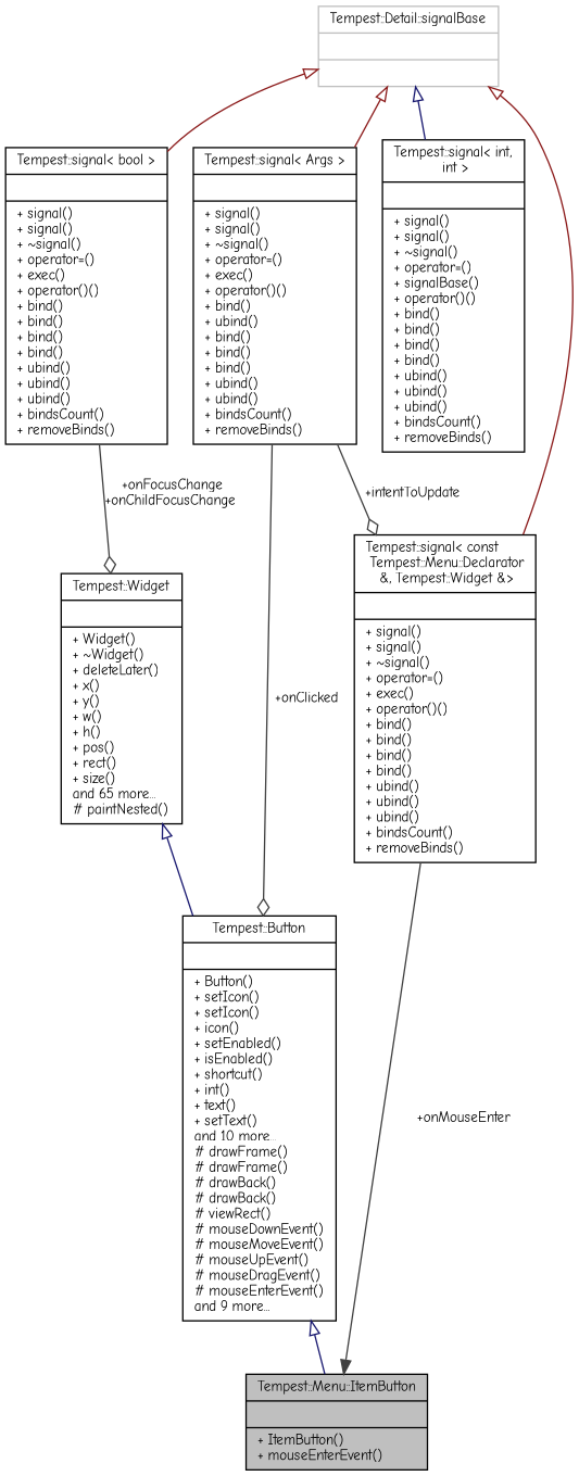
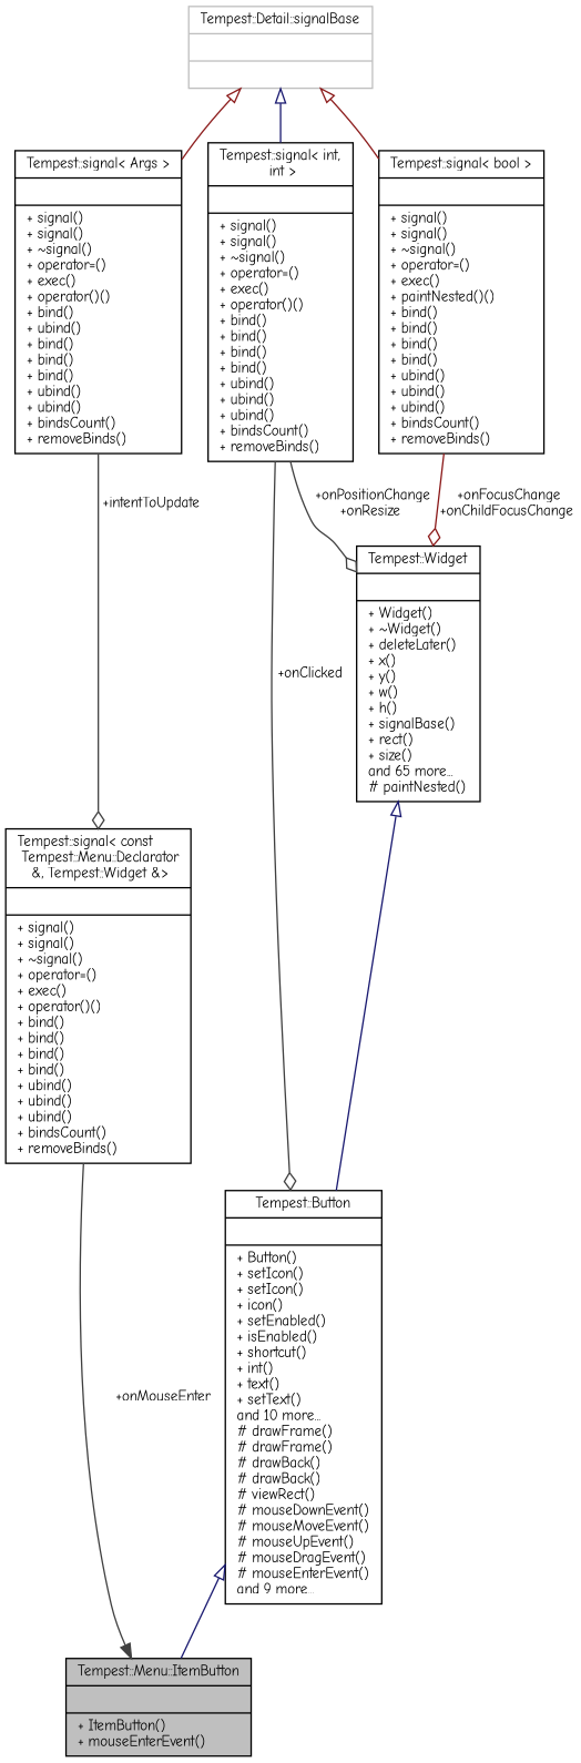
  digraph {
    fontname="Comic Neue"
    node [color=black fillcolor=white fontname="Comic Neue" fontsize=10 shape=record style=filled]
    edge [arrowtail=onormal color=grey25 dir=back fontname="Comic Neue" fontsize=10 labelfontname=Helvetica labelfontsize=10 style=solid]
    n1 [fillcolor=grey75 fontcolor=black height=0.2 label="{Tempest::Menu::ItemButton\n||+ ItemButton()\l+ mouseEnterEvent()\l}" width=0.4]
    n2 [height=0.2 label="{Tempest::Button\n||+ Button()\l+ setIcon()\l+ setIcon()\l+ icon()\l+ setEnabled()\l+ isEnabled()\l+ shortcut()\l+ int()\l+ text()\l+ setText()\land 10 more...\l# drawFrame()\l# drawFrame()\l# drawBack()\l# drawBack()\l# viewRect()\l# mouseDownEvent()\l# mouseMoveEvent()\l# mouseUpEvent()\l# mouseDragEvent()\l# mouseEnterEvent()\land 9 more...\l}" width=0.4]
-   n3 [height=0.2 label="{Tempest::Widget\n||+ Widget()\l+ ~Widget()\l+ deleteLater()\l+ x()\l+ y()\l+ w()\l+ h()\l+ pos()\l+ rect()\l+ size()\land 65 more...\l# paintNested()\l}" width=0.4]
+   n3 [height=0.2 label="{Tempest::Widget\n||+ Widget()\l+ ~Widget()\l+ deleteLater()\l+ x()\l+ y()\l+ w()\l+ h()\l+ signalBase()\l+ rect()\l+ size()\land 65 more...\l# paintNested()\l}" width=0.4]
    n4 [color=grey75 height=0.2 label="{Tempest::Detail::signalBase\n||}" width=0.4]
-   n5 [height=0.2 label="{Tempest::signal\< bool \>\n||+ signal()\l+ signal()\l+ ~signal()\l+ operator=()\l+ exec()\l+ operator()()\l+ bind()\l+ bind()\l+ bind()\l+ bind()\l+ ubind()\l+ ubind()\l+ ubind()\l+ bindsCount()\l+ removeBinds()\l}" width=0.4]
+   n5 [height=0.2 label="{Tempest::signal\< bool \>\n||+ signal()\l+ signal()\l+ ~signal()\l+ operator=()\l+ exec()\l+ paintNested()()\l+ bind()\l+ bind()\l+ bind()\l+ bind()\l+ ubind()\l+ ubind()\l+ ubind()\l+ bindsCount()\l+ removeBinds()\l}" width=0.4]
    n6 [height=0.2 label="{Tempest::signal\< Args \>\n||+ signal()\l+ signal()\l+ ~signal()\l+ operator=()\l+ exec()\l+ operator()()\l+ bind()\l+ ubind()\l+ bind()\l+ bind()\l+ bind()\l+ ubind()\l+ ubind()\l+ bindsCount()\l+ removeBinds()\l}" width=0.4]
-   n7 [height=0.2 label="{Tempest::signal\< int,\l int \>\n||+ signal()\l+ signal()\l+ ~signal()\l+ operator=()\l+ signalBase()\l+ operator()()\l+ bind()\l+ bind()\l+ bind()\l+ bind()\l+ ubind()\l+ ubind()\l+ ubind()\l+ bindsCount()\l+ removeBinds()\l}" width=0.4]
+   n7 [height=0.2 label="{Tempest::signal\< int,\l int \>\n||+ signal()\l+ signal()\l+ ~signal()\l+ operator=()\l+ exec()\l+ operator()()\l+ bind()\l+ bind()\l+ bind()\l+ bind()\l+ ubind()\l+ ubind()\l+ ubind()\l+ bindsCount()\l+ removeBinds()\l}" width=0.4]
    n8 [height=0.2 label="{Tempest::signal\< const\l Tempest::Menu::Declarator\l &, Tempest::Widget &\>\n||+ signal()\l+ signal()\l+ ~signal()\l+ operator=()\l+ exec()\l+ operator()()\l+ bind()\l+ bind()\l+ bind()\l+ bind()\l+ ubind()\l+ ubind()\l+ ubind()\l+ bindsCount()\l+ removeBinds()\l}" width=0.4]
    n2 -> n1 [color=midnightblue]
    n3 -> n2 [color=midnightblue]
    n4 -> n5 [color=firebrick4]
    n4 -> n6 [color=firebrick4]
    n4 -> n7 [color=midnightblue]
-   n4 -> n8 [color=firebrick4]
-   n5 -> n3 [arrowhead=odiamond label=" +onFocusChange\n+onChildFocusChange" arrowtail="" dir=""]
-   n6 -> n2 [arrowhead=odiamond label=" +onClicked" arrowtail="" dir=""]
+   n5 -> n3 [arrowhead=odiamond color=firebrick4 label=" +onFocusChange\n+onChildFocusChange" arrowtail="" dir=""]
+   n7 -> n2 [arrowhead=odiamond label=" +onClicked" arrowtail="" dir=""]
    n6 -> n8 [arrowhead=odiamond label=" +intentToUpdate" arrowtail="" dir=""]
+   n7 -> n3 [arrowhead=odiamond label=" +onPositionChange\n+onResize" arrowtail="" dir=""]
    n8 -> n1 [arrowhead=normal label=" +onMouseEnter" arrowtail="" dir=""]
  }
